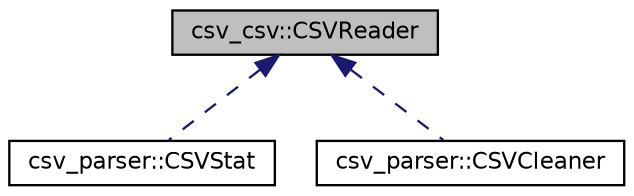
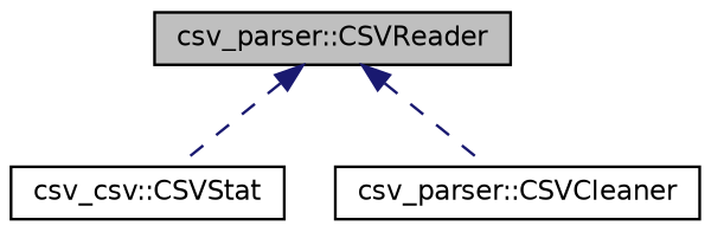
  digraph {
    node [color=black fillcolor=white fontname=Helvetica fontsize=10 shape=record style=filled]
    edge [color=midnightblue dir=back fontname=Helvetica fontsize=10 labelfontname=Helvetica labelfontsize=10 style=dashed]
-   n1 [fillcolor=grey75 fontcolor=black height=0.2 label="csv_csv::CSVReader" width=0.4]
-   n2 [height=0.2 label="csv_parser::CSVStat" width=0.4]
+   n1 [fillcolor=grey75 fontcolor=black height=0.2 label="csv_parser::CSVReader" width=0.4]
+   n2 [height=0.2 label="csv_csv::CSVStat" width=0.4]
    n3 [height=0.2 label="csv_parser::CSVCleaner" width=0.4]
    n1 -> n2
    n1 -> n3
  }
